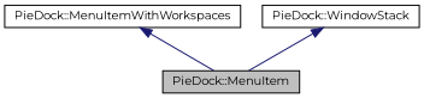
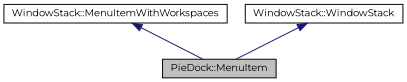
  digraph {
    fontname=Montserrat
    node [color=black fillcolor=white fontname=Montserrat fontsize=10 shape=record style=filled]
    edge [color=midnightblue dir=back fontname=Montserrat fontsize=10 labelfontname=Helvetica labelfontsize=10 style=solid]
    n1 [fillcolor=grey75 fontcolor=black height=0.2 label="PieDock::MenuItem" width=0.4]
-   n2 [height=0.2 label="PieDock::MenuItemWithWorkspaces" width=0.4]
-   n3 [height=0.2 label="PieDock::WindowStack" width=0.4]
+   n2 [height=0.2 label="WindowStack::MenuItemWithWorkspaces" width=0.4]
+   n3 [height=0.2 label="WindowStack::WindowStack" width=0.4]
    n2 -> n1
    n3 -> n1
  }
